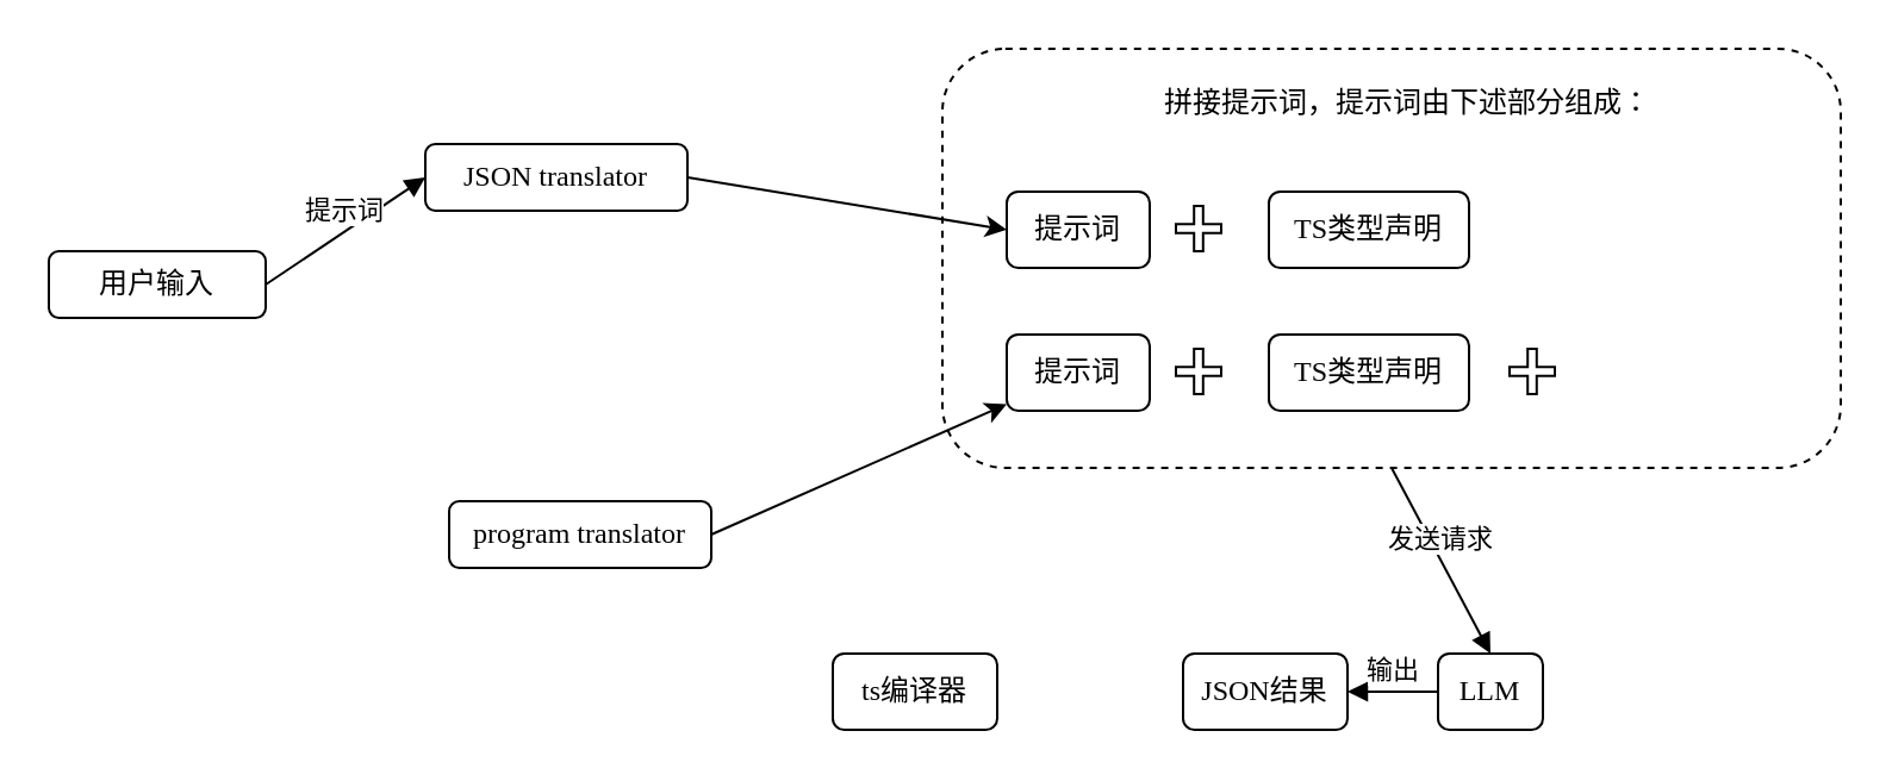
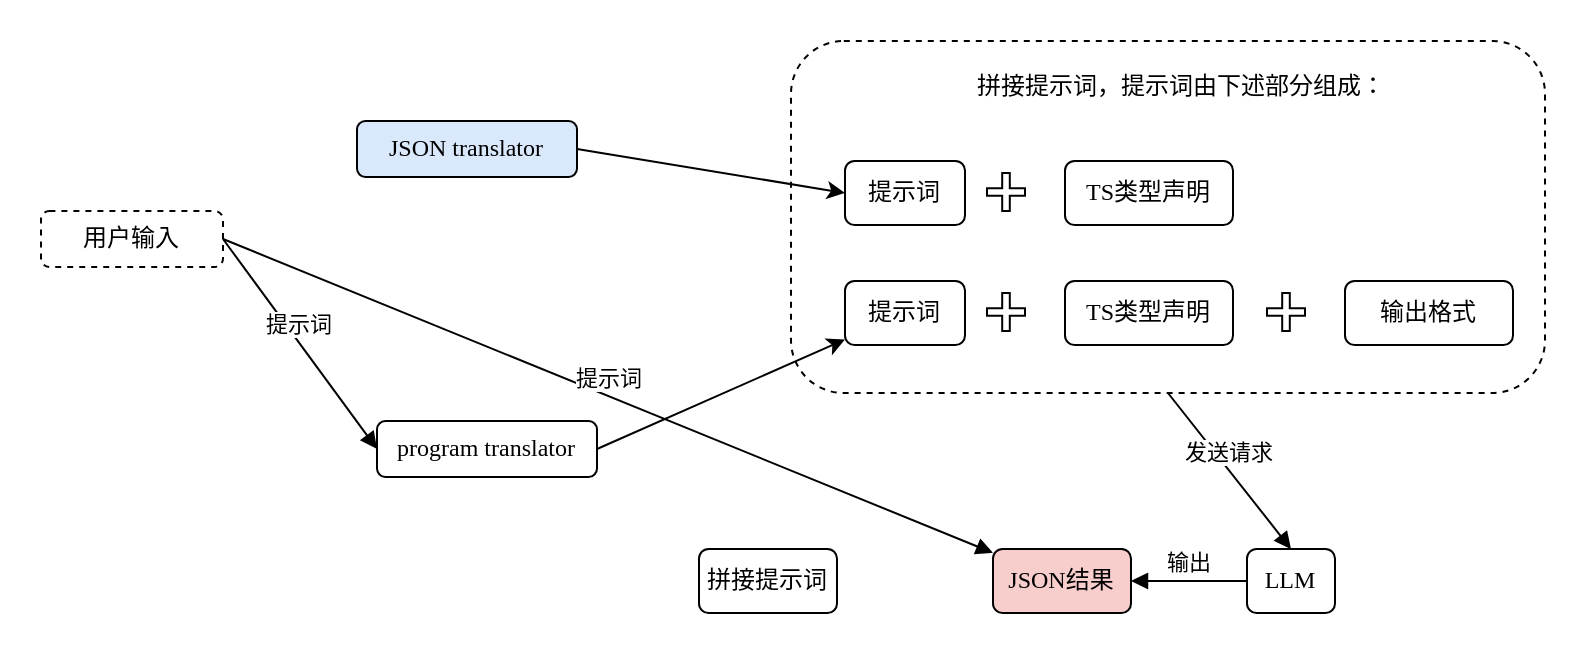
  <mxCell id="0" />
  <mxCell id="1" parent="0" />
  <mxCell id="2" value="" style="rounded=1;whiteSpace=wrap;html=1;dashed=1;" vertex="1" parent="1"><mxGeometry x="395" y="20" width="377" height="176" as="geometry" /></mxCell>
- <mxCell id="3" value="&lt;font face=&quot;Comic Sans MS&quot;&gt;用户输入&lt;/font&gt;" style="rounded=1;whiteSpace=wrap;html=1;" vertex="1" parent="1"><mxGeometry x="20" y="105" width="91" height="28" as="geometry" /></mxCell>
- <mxCell id="4" value="&lt;font face=&quot;Comic Sans MS&quot;&gt;JSON translator&lt;/font&gt;" style="rounded=1;whiteSpace=wrap;html=1;" vertex="1" parent="1"><mxGeometry x="178" y="60" width="110" height="28" as="geometry" /></mxCell>
+ <mxCell id="3" value="&lt;font face=&quot;Comic Sans MS&quot;&gt;用户输入&lt;/font&gt;" style="rounded=1;whiteSpace=wrap;html=1;dashed=1;" vertex="1" parent="1"><mxGeometry x="20" y="105" width="91" height="28" as="geometry" /></mxCell>
+ <mxCell id="4" value="&lt;font face=&quot;Comic Sans MS&quot;&gt;JSON translator&lt;/font&gt;" style="rounded=1;whiteSpace=wrap;html=1;fillColor=#dae8fc;" vertex="1" parent="1"><mxGeometry x="178" y="60" width="110" height="28" as="geometry" /></mxCell>
  <mxCell id="5" value="&lt;font face=&quot;Comic Sans MS&quot;&gt;program translator&lt;/font&gt;" style="rounded=1;whiteSpace=wrap;html=1;" vertex="1" parent="1"><mxGeometry x="188" y="210" width="110" height="28" as="geometry" /></mxCell>
- <mxCell id="6" value="提示词" style="html=1;verticalAlign=bottom;endArrow=block;curved=0;rounded=0;entryX=0;entryY=0.5;entryDx=0;entryDy=0;exitX=1;exitY=0.5;exitDx=0;exitDy=0;" edge="1" parent="1" source="3" target="4"><mxGeometry width="80" relative="1" as="geometry"><mxPoint x="93" y="49" as="sourcePoint" /><mxPoint x="173" y="49" as="targetPoint" /></mxGeometry></mxCell>
+ <mxCell id="6" value="提示词" style="html=1;verticalAlign=bottom;endArrow=block;curved=0;rounded=0;exitX=1;exitY=0.5;exitDx=0;exitDy=0;" edge="1" parent="1" source="3" target="21"><mxGeometry width="80" relative="1" as="geometry"><mxPoint x="93" y="49" as="sourcePoint" /><mxPoint x="173" y="49" as="targetPoint" /></mxGeometry></mxCell>
+ <mxCell id="7" value="提示词" style="html=1;verticalAlign=bottom;endArrow=block;curved=0;rounded=0;exitX=1;exitY=0.5;exitDx=0;exitDy=0;entryX=0;entryY=0.5;entryDx=0;entryDy=0;" edge="1" parent="1" source="3" target="5"><mxGeometry width="80" relative="1" as="geometry"><mxPoint x="93" y="169" as="sourcePoint" /><mxPoint x="173" y="169" as="targetPoint" /></mxGeometry></mxCell>
  <mxCell id="8" value="拼接提示词，提示词由下述部分组成：" style="text;html=1;strokeColor=none;fillColor=none;align=center;verticalAlign=middle;whiteSpace=wrap;rounded=0;fontFamily=Comic Sans MS;" vertex="1" parent="1"><mxGeometry x="469" y="28" width="243" height="30" as="geometry" /></mxCell>
  <mxCell id="9" value="提示词" style="rounded=1;whiteSpace=wrap;html=1;fontFamily=Comic Sans MS;" vertex="1" parent="1"><mxGeometry x="422" y="80" width="60" height="32" as="geometry" /></mxCell>
  <mxCell id="10" value="提示词" style="rounded=1;whiteSpace=wrap;html=1;fontFamily=Comic Sans MS;" vertex="1" parent="1"><mxGeometry x="422" y="140" width="60" height="32" as="geometry" /></mxCell>
  <mxCell id="11" value="" style="shape=cross;whiteSpace=wrap;html=1;" vertex="1" parent="1"><mxGeometry x="493" y="86" width="19" height="19" as="geometry" /></mxCell>
  <mxCell id="12" value="TS类型声明" style="rounded=1;whiteSpace=wrap;html=1;fontFamily=Comic Sans MS;" vertex="1" parent="1"><mxGeometry x="532" y="80" width="84" height="32" as="geometry" /></mxCell>
  <mxCell id="13" value="" style="shape=cross;whiteSpace=wrap;html=1;" vertex="1" parent="1"><mxGeometry x="493" y="146" width="19" height="19" as="geometry" /></mxCell>
  <mxCell id="14" value="TS类型声明" style="rounded=1;whiteSpace=wrap;html=1;fontFamily=Comic Sans MS;" vertex="1" parent="1"><mxGeometry x="532" y="140" width="84" height="32" as="geometry" /></mxCell>
  <mxCell id="15" value="" style="shape=cross;whiteSpace=wrap;html=1;" vertex="1" parent="1"><mxGeometry x="633" y="146" width="19" height="19" as="geometry" /></mxCell>
+ <mxCell id="16" value="输出格式" style="rounded=1;whiteSpace=wrap;html=1;fontFamily=Comic Sans MS;" vertex="1" parent="1"><mxGeometry x="672" y="140" width="84" height="32" as="geometry" /></mxCell>
  <mxCell id="17" value="" style="endArrow=classic;html=1;rounded=0;entryX=0;entryY=0.5;entryDx=0;entryDy=0;exitX=1;exitY=0.5;exitDx=0;exitDy=0;" edge="1" parent="1" source="4" target="9"><mxGeometry width="50" height="50" relative="1" as="geometry"><mxPoint x="304" y="118" as="sourcePoint" /><mxPoint x="354" y="68" as="targetPoint" /></mxGeometry></mxCell>
  <mxCell id="18" value="" style="endArrow=classic;html=1;rounded=0;exitX=1;exitY=0.5;exitDx=0;exitDy=0;" edge="1" parent="1" source="5" target="10"><mxGeometry width="50" height="50" relative="1" as="geometry"><mxPoint x="298" y="84" as="sourcePoint" /><mxPoint x="432" y="106" as="targetPoint" /></mxGeometry></mxCell>
  <mxCell id="19" value="发送请求" style="html=1;verticalAlign=bottom;endArrow=block;curved=0;rounded=0;exitX=0.5;exitY=1;exitDx=0;exitDy=0;entryX=0.5;entryY=0;entryDx=0;entryDy=0;" edge="1" parent="1" source="2" target="20"><mxGeometry width="80" relative="1" as="geometry"><mxPoint x="559" y="292" as="sourcePoint" /><mxPoint x="639" y="292" as="targetPoint" /></mxGeometry></mxCell>
- <mxCell id="20" value="LLM" style="rounded=1;whiteSpace=wrap;html=1;fontFamily=Comic Sans MS;" vertex="1" parent="1"><mxGeometry x="603" y="274" width="44" height="32" as="geometry" /></mxCell>
- <mxCell id="21" value="JSON结果" style="rounded=1;whiteSpace=wrap;html=1;fontFamily=Comic Sans MS;" vertex="1" parent="1"><mxGeometry x="496" y="274" width="69" height="32" as="geometry" /></mxCell>
+ <mxCell id="20" value="LLM" style="rounded=1;whiteSpace=wrap;html=1;fontFamily=Comic Sans MS;" vertex="1" parent="1"><mxGeometry x="623" y="274" width="44" height="32" as="geometry" /></mxCell>
+ <mxCell id="21" value="JSON结果" style="rounded=1;whiteSpace=wrap;html=1;fontFamily=Comic Sans MS;fillColor=#f8cecc;" vertex="1" parent="1"><mxGeometry x="496" y="274" width="69" height="32" as="geometry" /></mxCell>
  <mxCell id="22" value="输出" style="html=1;verticalAlign=bottom;endArrow=block;curved=0;rounded=0;entryX=1;entryY=0.5;entryDx=0;entryDy=0;exitX=0;exitY=0.5;exitDx=0;exitDy=0;" edge="1" parent="1" source="20" target="21"><mxGeometry width="80" relative="1" as="geometry"><mxPoint x="507" y="371" as="sourcePoint" /><mxPoint x="587" y="371" as="targetPoint" /></mxGeometry></mxCell>
- <mxCell id="23" value="ts编译器" style="rounded=1;whiteSpace=wrap;html=1;fontFamily=Comic Sans MS;" vertex="1" parent="1"><mxGeometry x="349" y="274" width="69" height="32" as="geometry" /></mxCell>
+ <mxCell id="23" value="拼接提示词" style="rounded=1;whiteSpace=wrap;html=1;fontFamily=Comic Sans MS;" vertex="1" parent="1"><mxGeometry x="349" y="274" width="69" height="32" as="geometry" /></mxCell>
